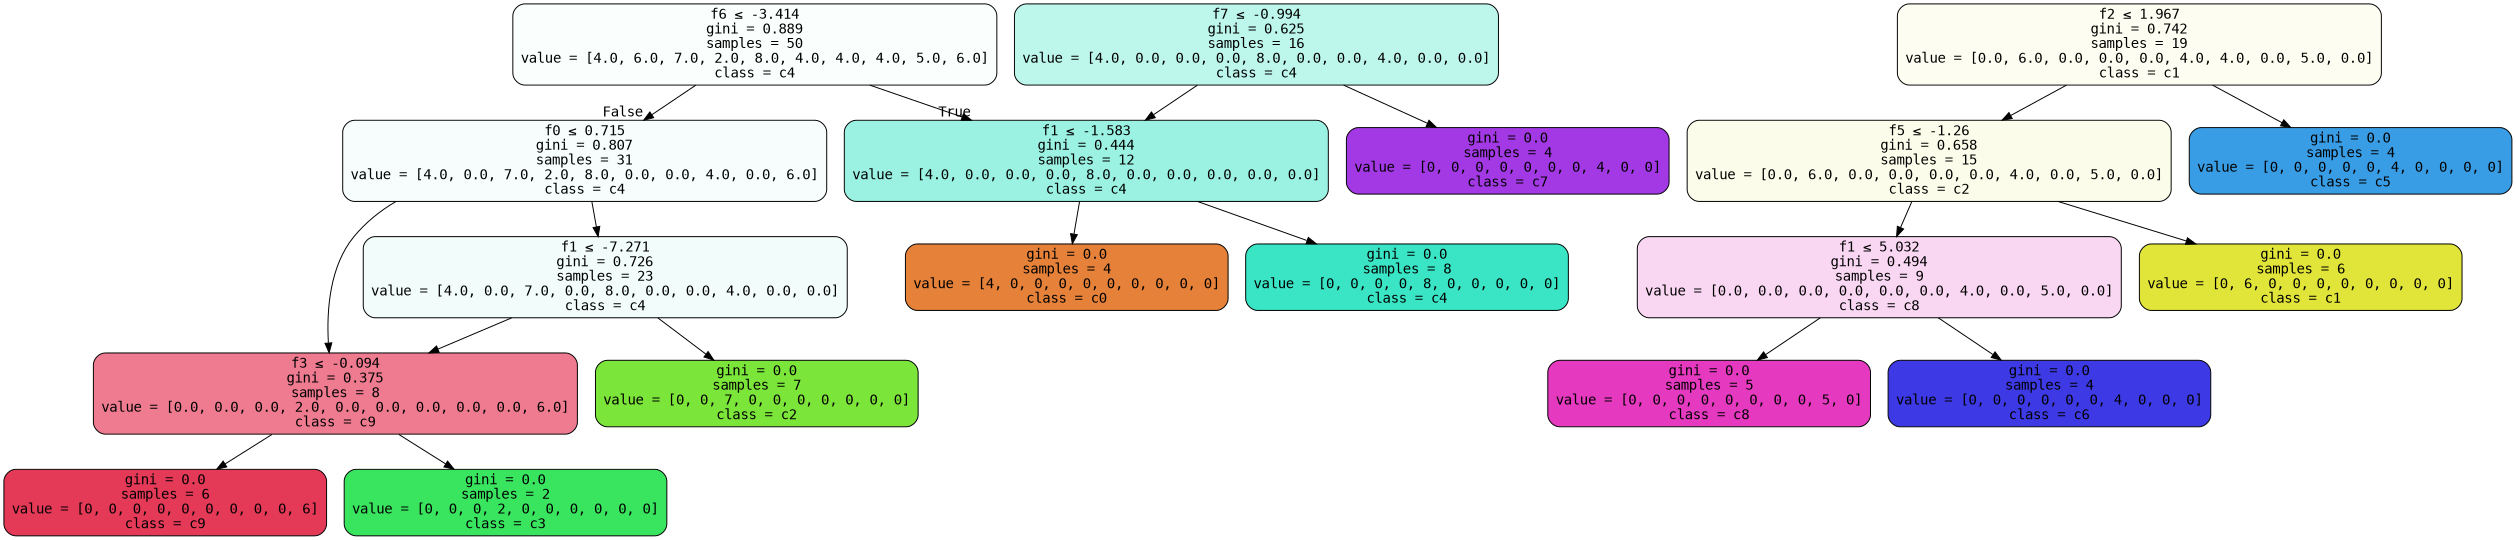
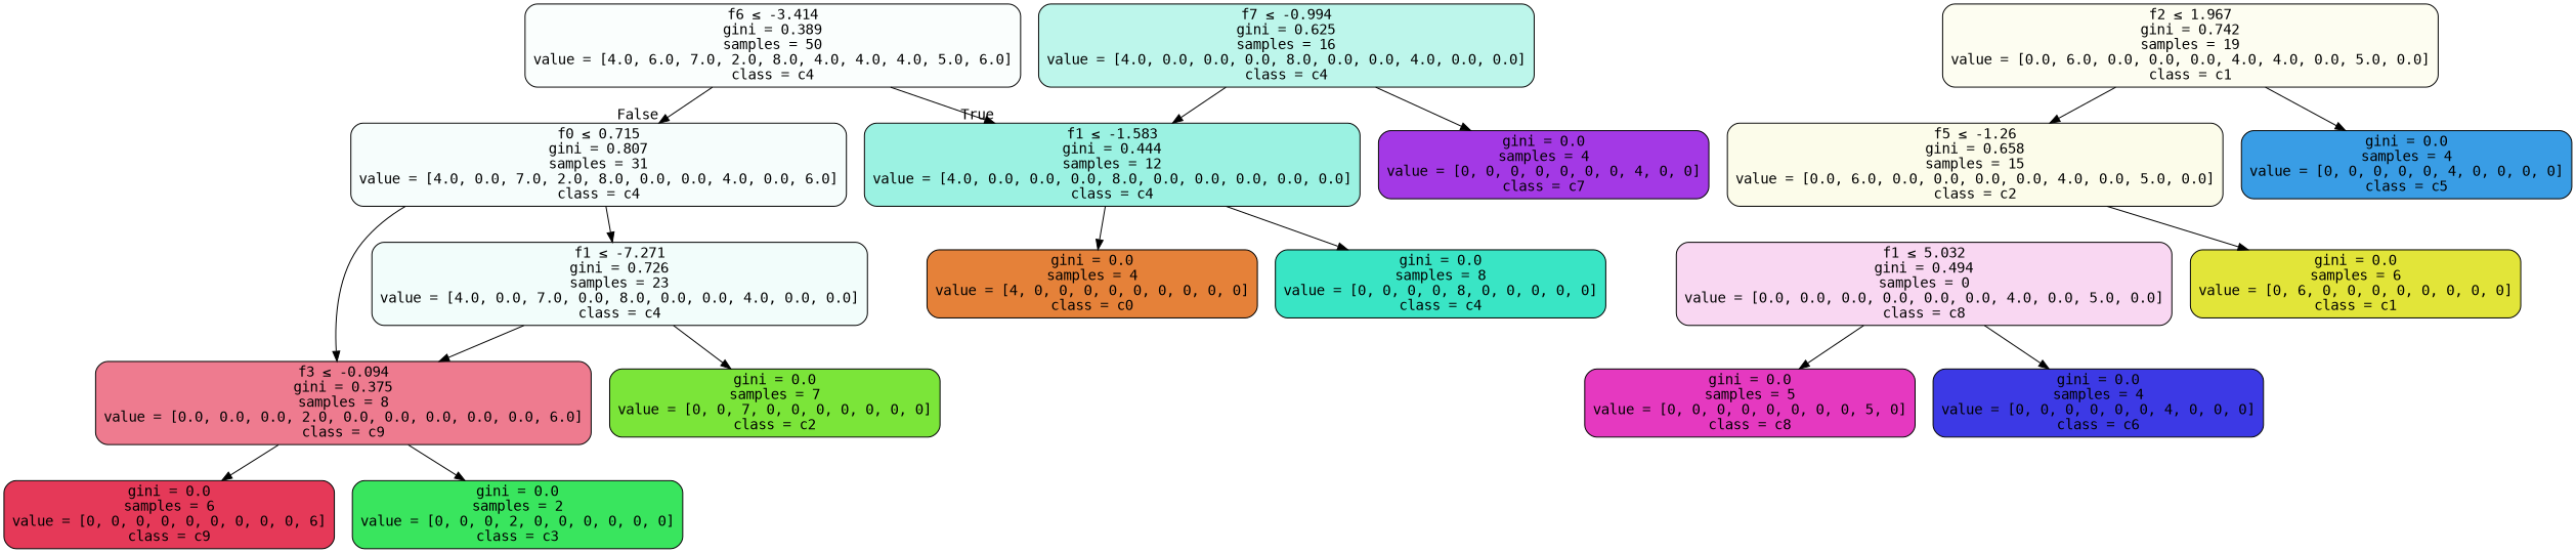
  digraph {
    fontname="DejaVu Sans Mono"
    node [color=black fontname="DejaVu Sans Mono" shape=box style="filled, rounded"]
    edge [fontname="DejaVu Sans Mono"]
-   n1 [fillcolor="#39e5c506" label=<f6 &le; -3.414<br/>gini = 0.889<br/>samples = 50<br/>value = [4.0, 6.0, 7.0, 2.0, 8.0, 4.0, 4.0, 4.0, 5.0, 6.0]<br/>class = c4>]
+   n1 [fillcolor="#39e5c506" label=<f6 &le; -3.414<br/>gini = 0.389<br/>samples = 50<br/>value = [4.0, 6.0, 7.0, 2.0, 8.0, 4.0, 4.0, 4.0, 5.0, 6.0]<br/>class = c4>]
    n2 [fillcolor="#39e5c50b" label=<f0 &le; 0.715<br/>gini = 0.807<br/>samples = 31<br/>value = [4.0, 0.0, 7.0, 2.0, 8.0, 0.0, 0.0, 4.0, 0.0, 6.0]<br/>class = c4>]
    n3 [fillcolor="#39e5c580" label=<f1 &le; -1.583<br/>gini = 0.444<br/>samples = 12<br/>value = [4.0, 0.0, 0.0, 0.0, 8.0, 0.0, 0.0, 0.0, 0.0, 0.0]<br/>class = c4>]
    n4 [fillcolor="#e2e53912" label=<f2 &le; 1.967<br/>gini = 0.742<br/>samples = 19<br/>value = [0.0, 6.0, 0.0, 0.0, 0.0, 4.0, 4.0, 0.0, 5.0, 0.0]<br/>class = c1>]
    n5 [fillcolor="#e2e5391a" label=<f5 &le; -1.26<br/>gini = 0.658<br/>samples = 15<br/>value = [0.0, 6.0, 0.0, 0.0, 0.0, 0.0, 4.0, 0.0, 5.0, 0.0]<br/>class = c2>]
    n6 [fillcolor="#399de5ff" label=<gini = 0.0<br/>samples = 4<br/>value = [0, 0, 0, 0, 0, 4, 0, 0, 0, 0]<br/>class = c5>]
    n7 [fillcolor="#39e5c510" label=<f1 &le; -7.271<br/>gini = 0.726<br/>samples = 23<br/>value = [4.0, 0.0, 7.0, 0.0, 8.0, 0.0, 0.0, 4.0, 0.0, 0.0]<br/>class = c4>]
    n8 [fillcolor="#e53958aa" label=<f3 &le; -0.094<br/>gini = 0.375<br/>samples = 8<br/>value = [0.0, 0.0, 0.0, 2.0, 0.0, 0.0, 0.0, 0.0, 0.0, 6.0]<br/>class = c9>]
-   n9 [fillcolor="#e539c033" label=<f1 &le; 5.032<br/>gini = 0.494<br/>samples = 9<br/>value = [0.0, 0.0, 0.0, 0.0, 0.0, 0.0, 4.0, 0.0, 5.0, 0.0]<br/>class = c8>]
+   n9 [fillcolor="#e539c033" label=<f1 &le; 5.032<br/>gini = 0.494<br/>samples = 0<br/>value = [0.0, 0.0, 0.0, 0.0, 0.0, 0.0, 4.0, 0.0, 5.0, 0.0]<br/>class = c8>]
    n10 [fillcolor="#e2e539ff" label=<gini = 0.0<br/>samples = 6<br/>value = [0, 6, 0, 0, 0, 0, 0, 0, 0, 0]<br/>class = c1>]
    n11 [fillcolor="#e539c0ff" label=<gini = 0.0<br/>samples = 5<br/>value = [0, 0, 0, 0, 0, 0, 0, 0, 5, 0]<br/>class = c8>]
    n12 [fillcolor="#3c39e5ff" label=<gini = 0.0<br/>samples = 4<br/>value = [0, 0, 0, 0, 0, 0, 4, 0, 0, 0]<br/>class = c6>]
    n13 [fillcolor="#7be539ff" label=<gini = 0.0<br/>samples = 7<br/>value = [0, 0, 7, 0, 0, 0, 0, 0, 0, 0]<br/>class = c2>]
    n14 [fillcolor="#e53958ff" label=<gini = 0.0<br/>samples = 6<br/>value = [0, 0, 0, 0, 0, 0, 0, 0, 0, 6]<br/>class = c9>]
    n15 [fillcolor="#39e55eff" label=<gini = 0.0<br/>samples = 2<br/>value = [0, 0, 0, 2, 0, 0, 0, 0, 0, 0]<br/>class = c3>]
    n16 [fillcolor="#39e5c555" label=<f7 &le; -0.994<br/>gini = 0.625<br/>samples = 16<br/>value = [4.0, 0.0, 0.0, 0.0, 8.0, 0.0, 0.0, 4.0, 0.0, 0.0]<br/>class = c4>]
    n17 [fillcolor="#a339e5ff" label=<gini = 0.0<br/>samples = 4<br/>value = [0, 0, 0, 0, 0, 0, 0, 4, 0, 0]<br/>class = c7>]
    n18 [fillcolor="#e58139ff" label=<gini = 0.0<br/>samples = 4<br/>value = [4, 0, 0, 0, 0, 0, 0, 0, 0, 0]<br/>class = c0>]
    n19 [fillcolor="#39e5c5ff" label=<gini = 0.0<br/>samples = 8<br/>value = [0, 0, 0, 0, 8, 0, 0, 0, 0, 0]<br/>class = c4>]
    n1 -> n2 [headlabel=False labelangle=-45 labeldistance=2.5]
    n1 -> n3 [headlabel=True labelangle=45 labeldistance=2.5]
    n2 -> n7
    n2 -> n8
    n3 -> n18
    n3 -> n19
    n4 -> n5
    n4 -> n6
-   n5 -> n9
    n5 -> n10
    n7 -> n8
    n7 -> n13
    n8 -> n14
    n8 -> n15
    n9 -> n11
    n9 -> n12
    n16 -> n3
    n16 -> n17
  }
